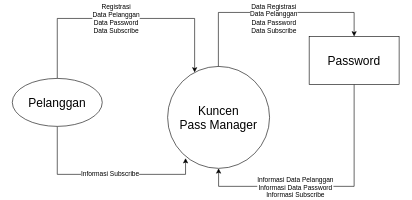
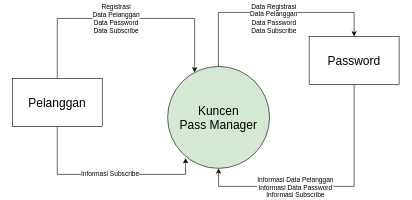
  <mxCell id="0" />
  <mxCell id="1" parent="0" />
  <mxCell id="2" style="rounded=0;orthogonalLoop=1;jettySize=auto;html=1;edgeStyle=elbowEdgeStyle;elbow=vertical;" parent="1" edge="1"><mxGeometry relative="1" as="geometry"><mxPoint x="590" y="60" as="targetPoint" /><mxPoint x="363.64" y="114.36" as="sourcePoint" /><Array as="points"><mxPoint x="400" y="20" /></Array></mxGeometry></mxCell>
  <mxCell id="3" value="&lt;div&gt;Data Registrasi&lt;/div&gt;&lt;div&gt;Data Pelanggan&lt;/div&gt;&lt;div&gt;Data Password&lt;/div&gt;&lt;div&gt;Data Subscribe&lt;br&gt;&lt;/div&gt;" style="edgeLabel;html=1;align=center;verticalAlign=middle;resizable=0;points=[];" parent="2" vertex="1" connectable="0"><mxGeometry x="0.03" y="2" relative="1" as="geometry"><mxPoint y="11" as="offset" /></mxGeometry></mxCell>
- <mxCell id="4" value="&lt;div style=&quot;font-size: 20px;&quot;&gt;Kuncen&lt;/div&gt;&lt;div style=&quot;font-size: 20px;&quot;&gt;Pass Manager&lt;br style=&quot;font-size: 20px;&quot;&gt;&lt;/div&gt;" style="ellipse;whiteSpace=wrap;html=1;aspect=fixed;fontSize=20;" parent="1" vertex="1"><mxGeometry x="279" y="110" width="170" height="170" as="geometry" /></mxCell>
+ <mxCell id="4" value="&lt;div style=&quot;font-size: 20px;&quot;&gt;Kuncen&lt;/div&gt;&lt;div style=&quot;font-size: 20px;&quot;&gt;Pass Manager&lt;br style=&quot;font-size: 20px;&quot;&gt;&lt;/div&gt;" style="ellipse;whiteSpace=wrap;html=1;aspect=fixed;fontSize=20;fillColor=#d5e8d4;" parent="1" vertex="1"><mxGeometry x="279" y="110" width="170" height="170" as="geometry" /></mxCell>
  <mxCell id="5" style="edgeStyle=elbowEdgeStyle;rounded=0;orthogonalLoop=1;jettySize=auto;elbow=vertical;html=1;exitX=0.5;exitY=1;exitDx=0;exitDy=0;entryX=0.5;entryY=1;entryDx=0;entryDy=0;" parent="1" source="7" target="4" edge="1"><mxGeometry relative="1" as="geometry"><mxPoint x="360" y="310" as="targetPoint" /><Array as="points"><mxPoint x="600" y="310" /></Array></mxGeometry></mxCell>
  <mxCell id="6" value="&lt;div&gt;Informasi Data Pelanggan&lt;/div&gt;&lt;div&gt;Informasi Data Password&lt;/div&gt;&lt;div&gt;Informasi Subscribe&lt;/div&gt;" style="edgeLabel;html=1;align=center;verticalAlign=middle;resizable=0;points=[];" parent="5" vertex="1" connectable="0"><mxGeometry x="0.258" y="1" relative="1" as="geometry"><mxPoint x="-1" as="offset" /></mxGeometry></mxCell>
  <mxCell id="7" value="&lt;div style=&quot;font-size: 20px;&quot;&gt;Password&lt;/div&gt;" style="rounded=0;whiteSpace=wrap;html=1;fontSize=20;" parent="1" vertex="1"><mxGeometry x="515" y="60" width="150" height="80" as="geometry" /></mxCell>
  <mxCell id="8" style="edgeStyle=elbowEdgeStyle;rounded=0;orthogonalLoop=1;jettySize=auto;elbow=vertical;html=1;entryX=0.265;entryY=0.059;entryDx=0;entryDy=0;entryPerimeter=0;" parent="1" source="12" target="4" edge="1"><mxGeometry relative="1" as="geometry"><mxPoint x="310" y="-70" as="targetPoint" /><Array as="points"><mxPoint x="190" y="30" /></Array></mxGeometry></mxCell>
  <mxCell id="9" value="&lt;div&gt;Registrasi&lt;/div&gt;&lt;div&gt;Data Pelanggan&lt;/div&gt;&lt;div&gt;Data Password&lt;/div&gt;&lt;div&gt;Data Subscribe&lt;br&gt;&lt;/div&gt;" style="edgeLabel;html=1;align=center;verticalAlign=middle;resizable=0;points=[];" parent="8" vertex="1" connectable="0"><mxGeometry x="-0.06" relative="1" as="geometry"><mxPoint as="offset" /></mxGeometry></mxCell>
  <mxCell id="10" style="edgeStyle=elbowEdgeStyle;rounded=0;orthogonalLoop=1;jettySize=auto;elbow=horizontal;html=1;entryX=0.176;entryY=0.9;entryDx=0;entryDy=0;entryPerimeter=0;" parent="1" source="12" target="4" edge="1"><mxGeometry relative="1" as="geometry"><mxPoint x="310" y="310" as="targetPoint" /><Array as="points"><mxPoint x="210" y="290" /></Array></mxGeometry></mxCell>
  <mxCell id="11" value="&lt;div&gt;Informasi Subscribe&lt;/div&gt;" style="edgeLabel;html=1;align=center;verticalAlign=middle;resizable=0;points=[];" parent="10" vertex="1" connectable="0"><mxGeometry x="0.041" y="1" relative="1" as="geometry"><mxPoint as="offset" /></mxGeometry></mxCell>
- <mxCell id="12" value="&lt;br&gt;&lt;div&gt;Pelanggan&lt;/div&gt;&lt;div&gt;&lt;br&gt;&lt;/div&gt;" style="ellipse;whiteSpace=wrap;html=1;fontSize=20;" parent="1" vertex="1"><mxGeometry x="20" y="130" width="150" height="80" as="geometry" /></mxCell>
+ <mxCell id="12" value="&lt;br&gt;&lt;div&gt;Pelanggan&lt;/div&gt;&lt;div&gt;&lt;br&gt;&lt;/div&gt;" style="rounded=0;whiteSpace=wrap;html=1;fontSize=20;" parent="1" vertex="1"><mxGeometry x="20" y="130" width="150" height="80" as="geometry" /></mxCell>
